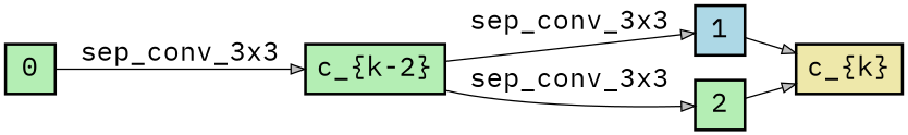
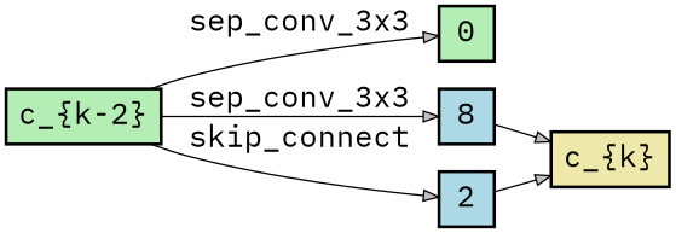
  digraph {
    fontname="IBM Plex Mono"
    rankdir=LR
    node [align=center fillcolor=darkseagreen2 fontname="IBM Plex Mono" fontsize=20 penwidth=2 shape=rect style=filled]
    edge [fillcolor=gray fontname="IBM Plex Mono" fontsize=20]
    "c_{k-2}" [height=0.5 width=0.5]
    0 [height=0.5 width=0.5]
-   1 [fillcolor=lightblue height=0.5 width=0.5]
-   2 [height=0.5 width=0.5]
+   1 [fillcolor=lightblue height=0.5 width=0.5 label=8]
+   2 [fillcolor=lightblue height=0.5 width=0.5]
    "c_{k}" [fillcolor=palegoldenrod height=0.5 width=0.5]
-   0 -> "c_{k-2}" [label=sep_conv_3x3]
+   "c_{k-2}" -> 0 [label=sep_conv_3x3]
    "c_{k-2}" -> 1 [label=sep_conv_3x3]
-   "c_{k-2}" -> 2 [label=sep_conv_3x3]
+   "c_{k-2}" -> 2 [label=skip_connect]
    1 -> "c_{k}"
    2 -> "c_{k}"
  }
